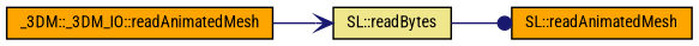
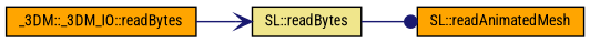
  digraph {
    fontname="Roboto Condensed"
    rankdir=LR
    node [color=black fillcolor=orange fontname="Roboto Condensed" fontsize=10 shape=record style=filled]
    edge [color=midnightblue fontname="Roboto Condensed" fontsize=10 labelfontname=Helvetica labelfontsize=10 style=solid]
-   n1 [fontcolor=black height=0.2 label="_3DM::_3DM_IO::readAnimatedMesh" width=0.4]
+   n1 [fontcolor=black height=0.2 label="_3DM::_3DM_IO::readBytes" width=0.4]
    n2 [fillcolor=khaki height=0.2 label="SL::readBytes" width=0.4]
    n3 [height=0.2 label="SL::readAnimatedMesh" width=0.4]
    n1 -> n2 [arrowhead=vee]
    n2 -> n3 [arrowhead=dot]
  }
